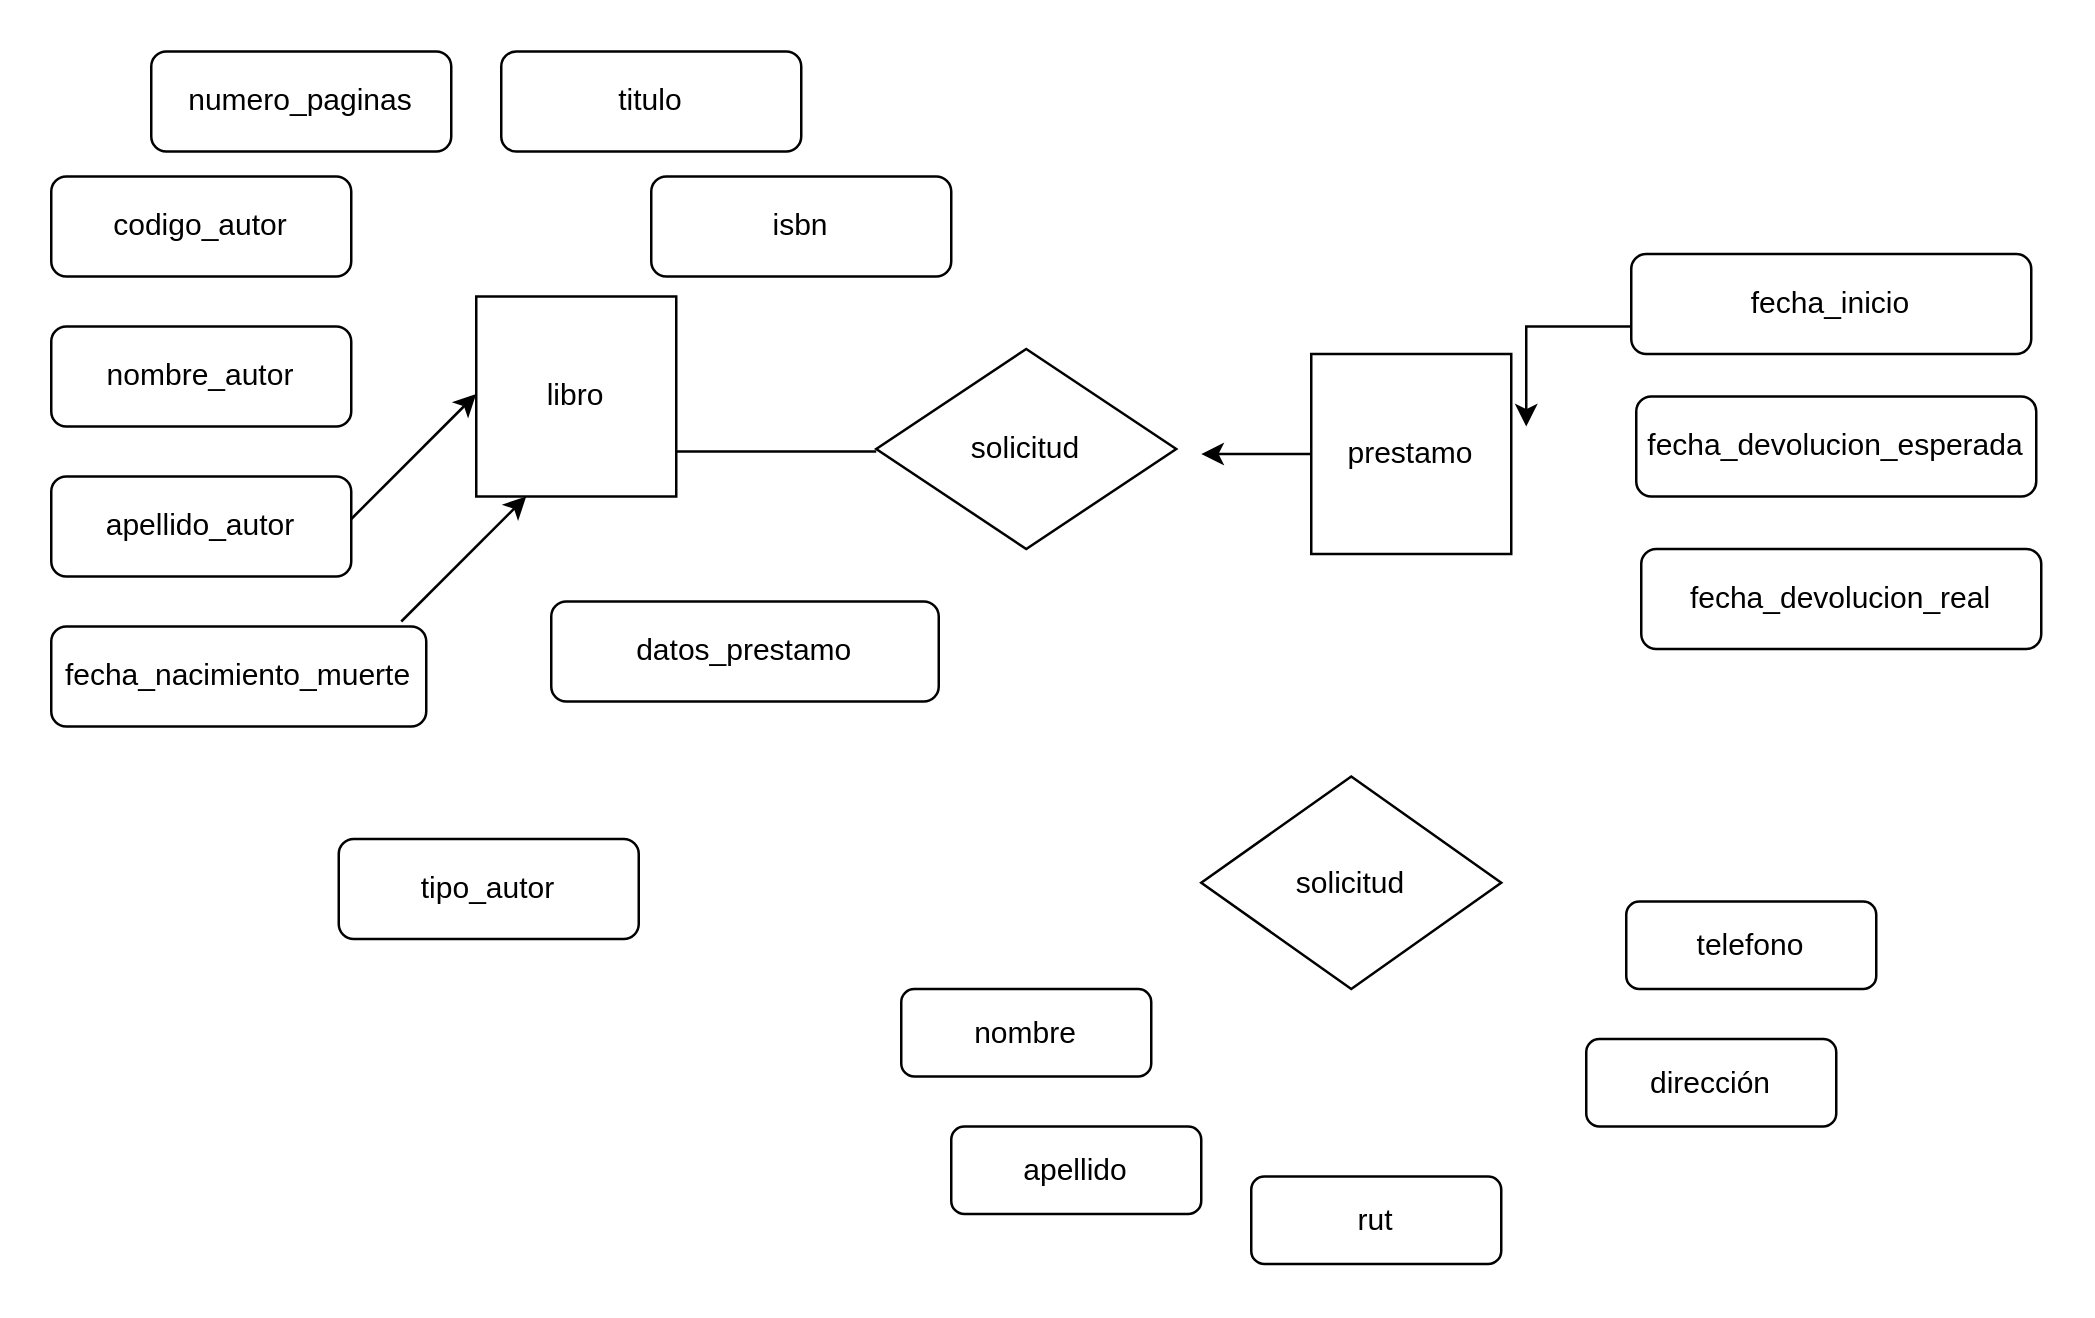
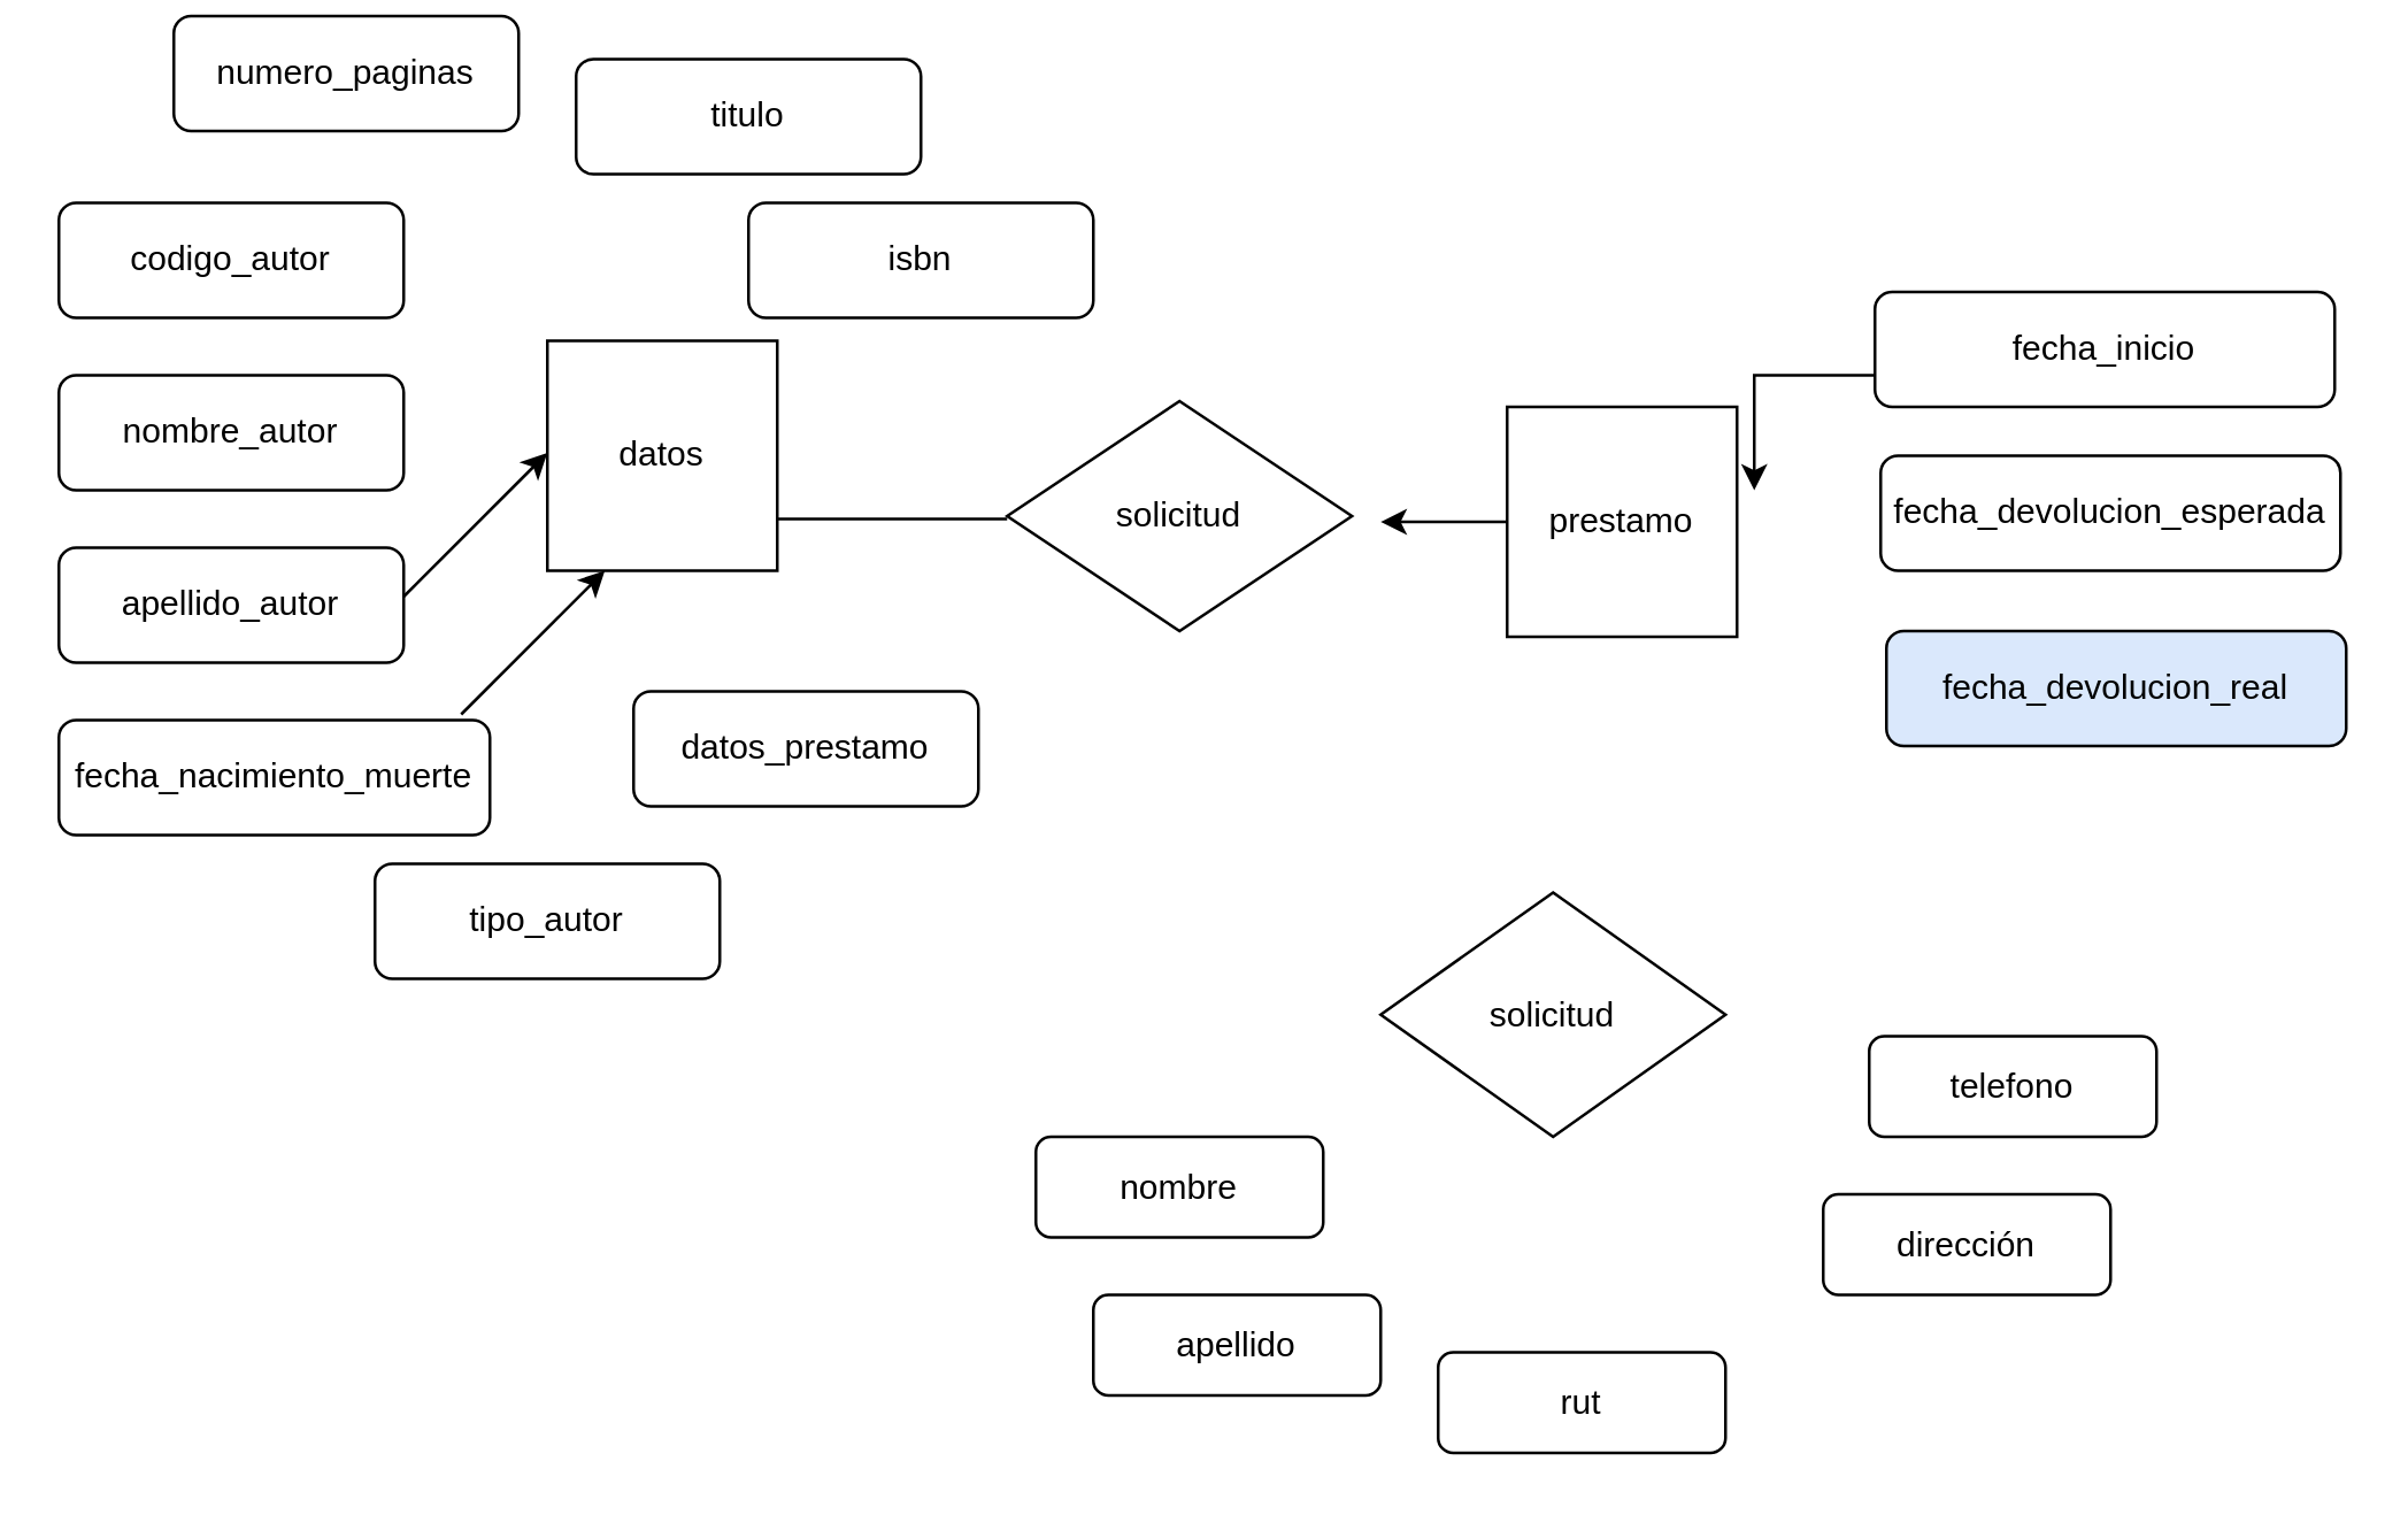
  <mxCell id="0" />
  <mxCell id="1" parent="0" />
- <mxCell id="2" value="numero_paginas" style="rounded=1;whiteSpace=wrap;html=1;fontSize=12;glass=0;strokeWidth=1;shadow=0;" parent="1" vertex="1"><mxGeometry x="60" y="20" width="120" height="40" as="geometry" /></mxCell>
+ <mxCell id="2" value="numero_paginas" style="rounded=1;whiteSpace=wrap;html=1;fontSize=12;glass=0;strokeWidth=1;shadow=0;" parent="1" vertex="1"><mxGeometry x="60" y="5" width="120" height="40" as="geometry" /></mxCell>
  <mxCell id="3" value="isbn" style="rounded=1;whiteSpace=wrap;html=1;fontSize=12;glass=0;strokeWidth=1;shadow=0;" parent="1" vertex="1"><mxGeometry x="260" y="70" width="120" height="40" as="geometry" /></mxCell>
  <mxCell id="4" value="codigo_autor" style="rounded=1;whiteSpace=wrap;html=1;fontSize=12;glass=0;strokeWidth=1;shadow=0;" parent="1" vertex="1"><mxGeometry x="20" y="70" width="120" height="40" as="geometry" /></mxCell>
- <mxCell id="5" value="libro" style="whiteSpace=wrap;html=1;aspect=fixed;" vertex="1" parent="1"><mxGeometry x="190" y="118" width="80" height="80" as="geometry" /></mxCell>
+ <mxCell id="5" value="datos" style="whiteSpace=wrap;html=1;aspect=fixed;" vertex="1" parent="1"><mxGeometry x="190" y="118" width="80" height="80" as="geometry" /></mxCell>
  <mxCell id="6" value="titulo" style="rounded=1;whiteSpace=wrap;html=1;fontSize=12;glass=0;strokeWidth=1;shadow=0;" vertex="1" parent="1"><mxGeometry x="200" y="20" width="120" height="40" as="geometry" /></mxCell>
  <mxCell id="7" value="fecha_nacimiento_muerte" style="rounded=1;whiteSpace=wrap;html=1;fontSize=12;glass=0;strokeWidth=1;shadow=0;" vertex="1" parent="1"><mxGeometry x="20" y="250" width="150" height="40" as="geometry" /></mxCell>
- <mxCell id="8" value="tipo_autor" style="rounded=1;whiteSpace=wrap;html=1;fontSize=12;glass=0;strokeWidth=1;shadow=0;" vertex="1" parent="1"><mxGeometry x="135" y="335" width="120" height="40" as="geometry" /></mxCell>
- <mxCell id="9" value="datos_prestamo" style="rounded=1;whiteSpace=wrap;html=1;fontSize=12;glass=0;strokeWidth=1;shadow=0;" vertex="1" parent="1"><mxGeometry x="220" y="240" width="155" height="40" as="geometry" /></mxCell>
+ <mxCell id="8" value="tipo_autor" style="rounded=1;whiteSpace=wrap;html=1;fontSize=12;glass=0;strokeWidth=1;shadow=0;" vertex="1" parent="1"><mxGeometry x="130" y="300" width="120" height="40" as="geometry" /></mxCell>
+ <mxCell id="9" value="datos_prestamo" style="rounded=1;whiteSpace=wrap;html=1;fontSize=12;glass=0;strokeWidth=1;shadow=0;" vertex="1" parent="1"><mxGeometry x="220" y="240" width="120" height="40" as="geometry" /></mxCell>
  <mxCell id="10" value="apellido_autor" style="rounded=1;whiteSpace=wrap;html=1;fontSize=12;glass=0;strokeWidth=1;shadow=0;" vertex="1" parent="1"><mxGeometry x="20" y="190" width="120" height="40" as="geometry" /></mxCell>
  <mxCell id="11" value="nombre_autor" style="rounded=1;whiteSpace=wrap;html=1;fontSize=12;glass=0;strokeWidth=1;shadow=0;" vertex="1" parent="1"><mxGeometry x="20" y="130" width="120" height="40" as="geometry" /></mxCell>
  <mxCell id="12" value="solicitud" style="rhombus;whiteSpace=wrap;html=1;" vertex="1" parent="1"><mxGeometry x="350" y="139" width="120" height="80" as="geometry" /></mxCell>
  <mxCell id="13" style="edgeStyle=orthogonalEdgeStyle;rounded=0;orthogonalLoop=1;jettySize=auto;html=1;exitX=0;exitY=0.5;exitDx=0;exitDy=0;" edge="1" parent="1" source="14"><mxGeometry relative="1" as="geometry"><mxPoint x="610" y="170" as="targetPoint" /><Array as="points"><mxPoint x="652" y="130" /><mxPoint x="610" y="130" /></Array></mxGeometry></mxCell>
  <mxCell id="14" value="fecha_inicio" style="rounded=1;whiteSpace=wrap;html=1;fontSize=12;glass=0;strokeWidth=1;shadow=0;" vertex="1" parent="1"><mxGeometry x="652" y="101" width="160" height="40" as="geometry" /></mxCell>
  <mxCell id="15" value="fecha_devolucion_esperada" style="rounded=1;whiteSpace=wrap;html=1;fontSize=12;glass=0;strokeWidth=1;shadow=0;" vertex="1" parent="1"><mxGeometry x="654" y="158" width="160" height="40" as="geometry" /></mxCell>
- <mxCell id="16" value="fecha_devolucion_real" style="rounded=1;whiteSpace=wrap;html=1;fontSize=12;glass=0;strokeWidth=1;shadow=0;" vertex="1" parent="1"><mxGeometry x="656" y="219" width="160" height="40" as="geometry" /></mxCell>
+ <mxCell id="16" value="fecha_devolucion_real" style="rounded=1;whiteSpace=wrap;html=1;fontSize=12;glass=0;strokeWidth=1;shadow=0;fillColor=#dae8fc;" vertex="1" parent="1"><mxGeometry x="656" y="219" width="160" height="40" as="geometry" /></mxCell>
  <mxCell id="17" value="solicitud" style="rhombus;whiteSpace=wrap;html=1;" vertex="1" parent="1"><mxGeometry x="480" y="310" width="120" height="85" as="geometry" /></mxCell>
  <mxCell id="18" style="edgeStyle=orthogonalEdgeStyle;rounded=0;orthogonalLoop=1;jettySize=auto;html=1;exitX=0;exitY=0.5;exitDx=0;exitDy=0;" edge="1" parent="1" source="19"><mxGeometry relative="1" as="geometry"><mxPoint x="480" y="181" as="targetPoint" /></mxGeometry></mxCell>
  <mxCell id="19" value="prestamo" style="whiteSpace=wrap;html=1;aspect=fixed;" vertex="1" parent="1"><mxGeometry x="524" y="141" width="80" height="80" as="geometry" /></mxCell>
  <mxCell id="20" value="nombre" style="rounded=1;whiteSpace=wrap;html=1;fontSize=12;glass=0;strokeWidth=1;shadow=0;" vertex="1" parent="1"><mxGeometry x="360" y="395" width="100" height="35" as="geometry" /></mxCell>
  <mxCell id="21" value="apellido" style="rounded=1;whiteSpace=wrap;html=1;fontSize=12;glass=0;strokeWidth=1;shadow=0;" vertex="1" parent="1"><mxGeometry x="380" y="450" width="100" height="35" as="geometry" /></mxCell>
  <mxCell id="22" value="rut" style="rounded=1;whiteSpace=wrap;html=1;fontSize=12;glass=0;strokeWidth=1;shadow=0;" vertex="1" parent="1"><mxGeometry x="500" y="470" width="100" height="35" as="geometry" /></mxCell>
  <mxCell id="23" value="dirección" style="rounded=1;whiteSpace=wrap;html=1;fontSize=12;glass=0;strokeWidth=1;shadow=0;" vertex="1" parent="1"><mxGeometry x="634" y="415" width="100" height="35" as="geometry" /></mxCell>
  <mxCell id="24" value="telefono" style="rounded=1;whiteSpace=wrap;html=1;fontSize=12;glass=0;strokeWidth=1;shadow=0;" vertex="1" parent="1"><mxGeometry x="650" y="360" width="100" height="35" as="geometry" /></mxCell>
  <mxCell id="25" value="" style="endArrow=classic;html=1;rounded=0;" edge="1" parent="1"><mxGeometry width="50" height="50" relative="1" as="geometry"><mxPoint x="160" y="248" as="sourcePoint" /><mxPoint x="210" y="198" as="targetPoint" /></mxGeometry></mxCell>
  <mxCell id="26" value="" style="endArrow=classic;html=1;rounded=0;" edge="1" parent="1"><mxGeometry width="50" height="50" relative="1" as="geometry"><mxPoint x="140" y="207" as="sourcePoint" /><mxPoint x="190" y="157" as="targetPoint" /></mxGeometry></mxCell>
  <mxCell id="27" value="" style="endArrow=none;html=1;rounded=0;exitX=1;exitY=0.25;exitDx=0;exitDy=0;" edge="1" parent="1"><mxGeometry width="50" height="50" relative="1" as="geometry"><mxPoint x="270" y="180" as="sourcePoint" /><mxPoint x="350" y="180" as="targetPoint" /><Array as="points"><mxPoint x="270" y="180" /><mxPoint x="320" y="180" /></Array></mxGeometry></mxCell>
